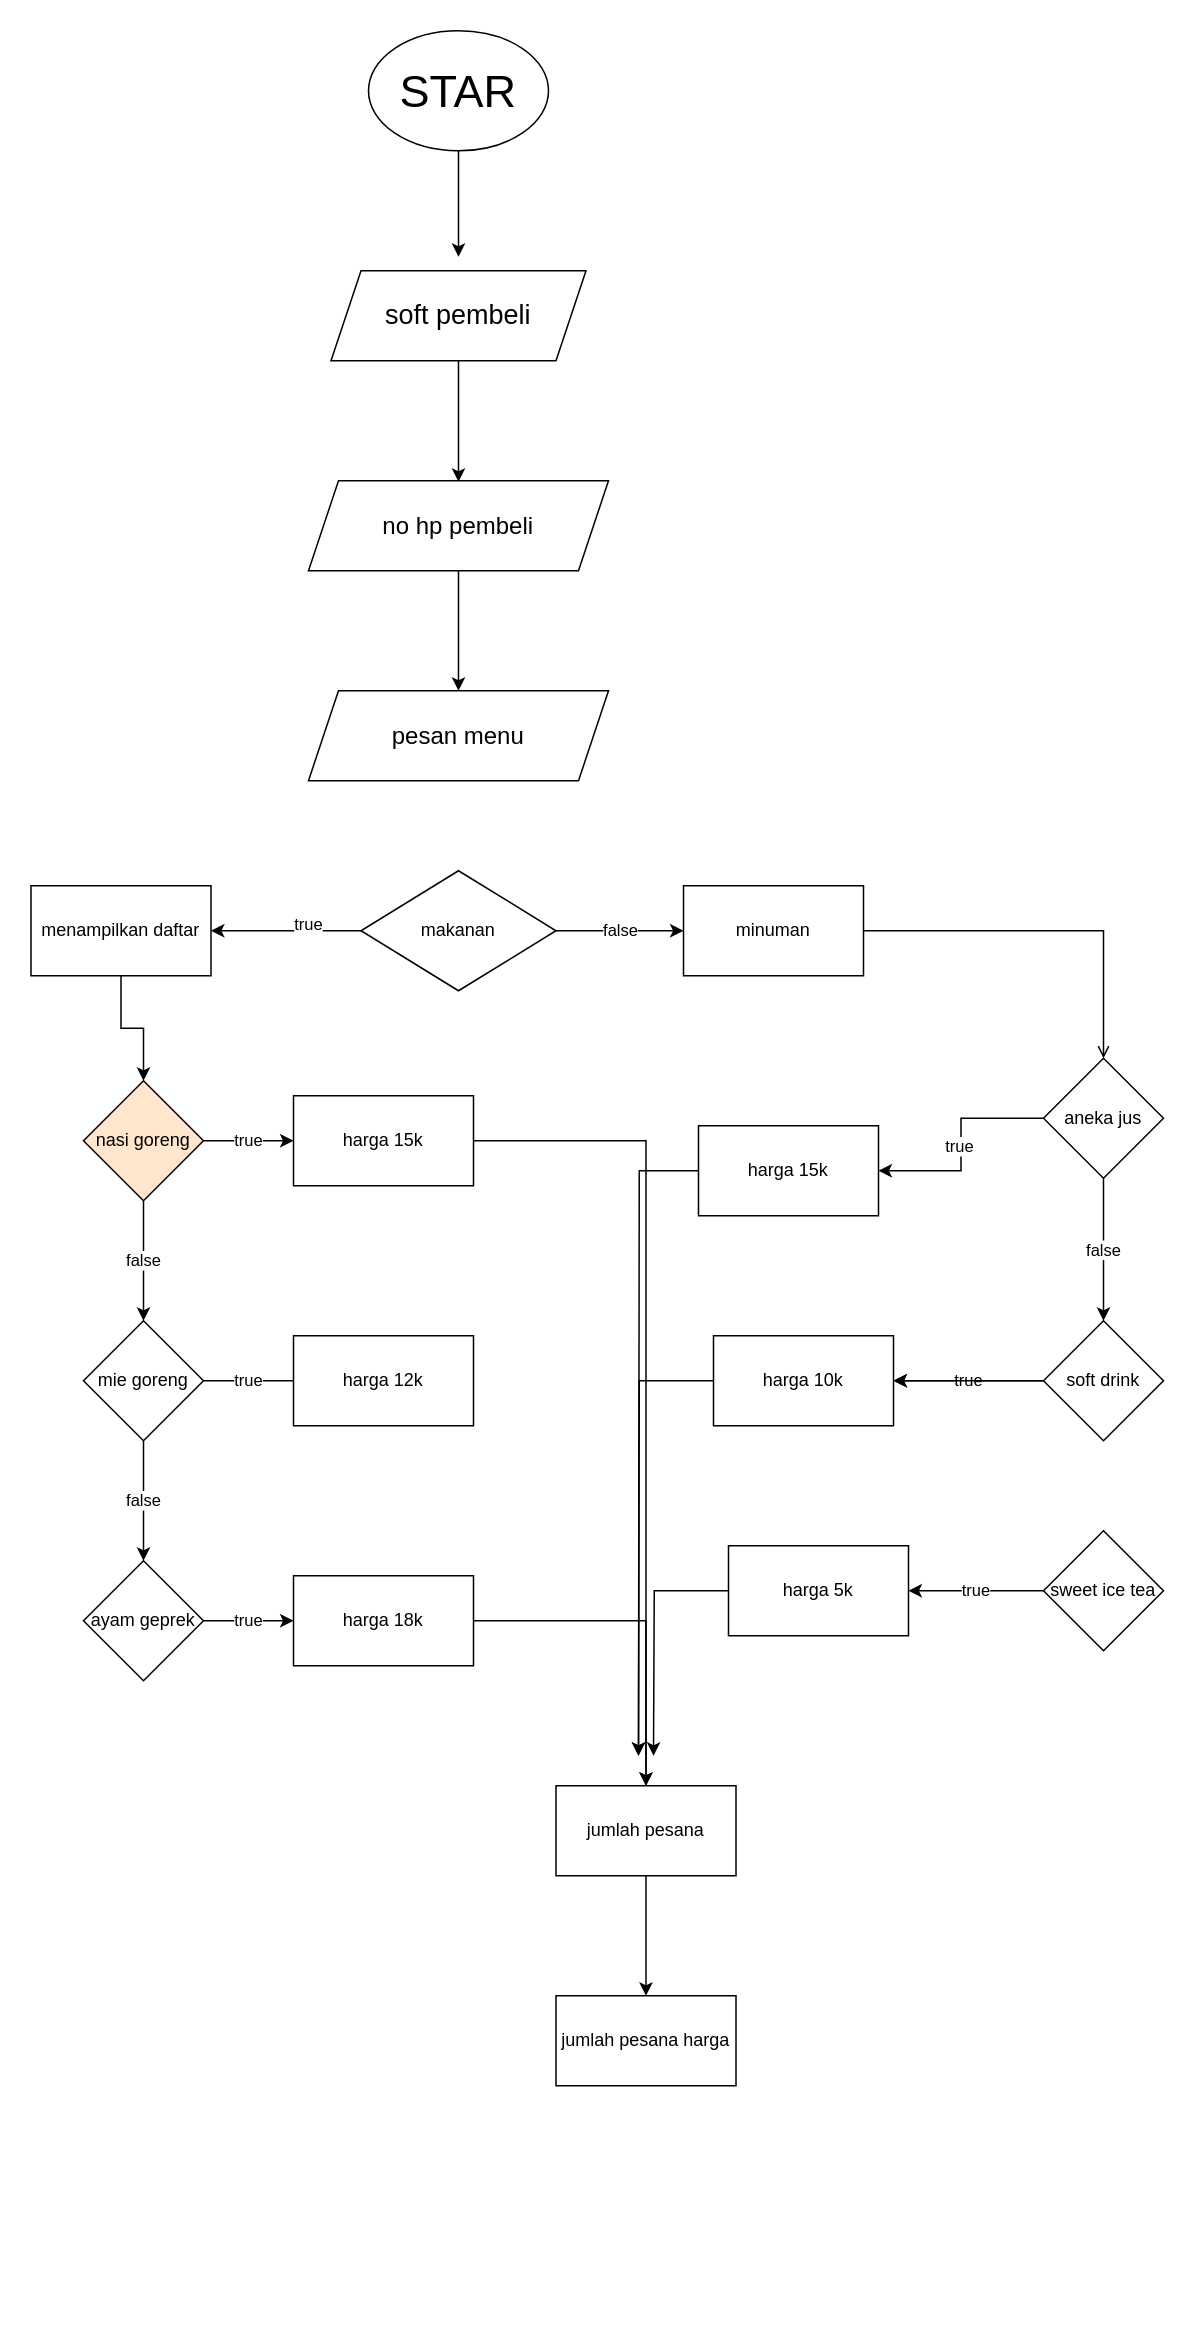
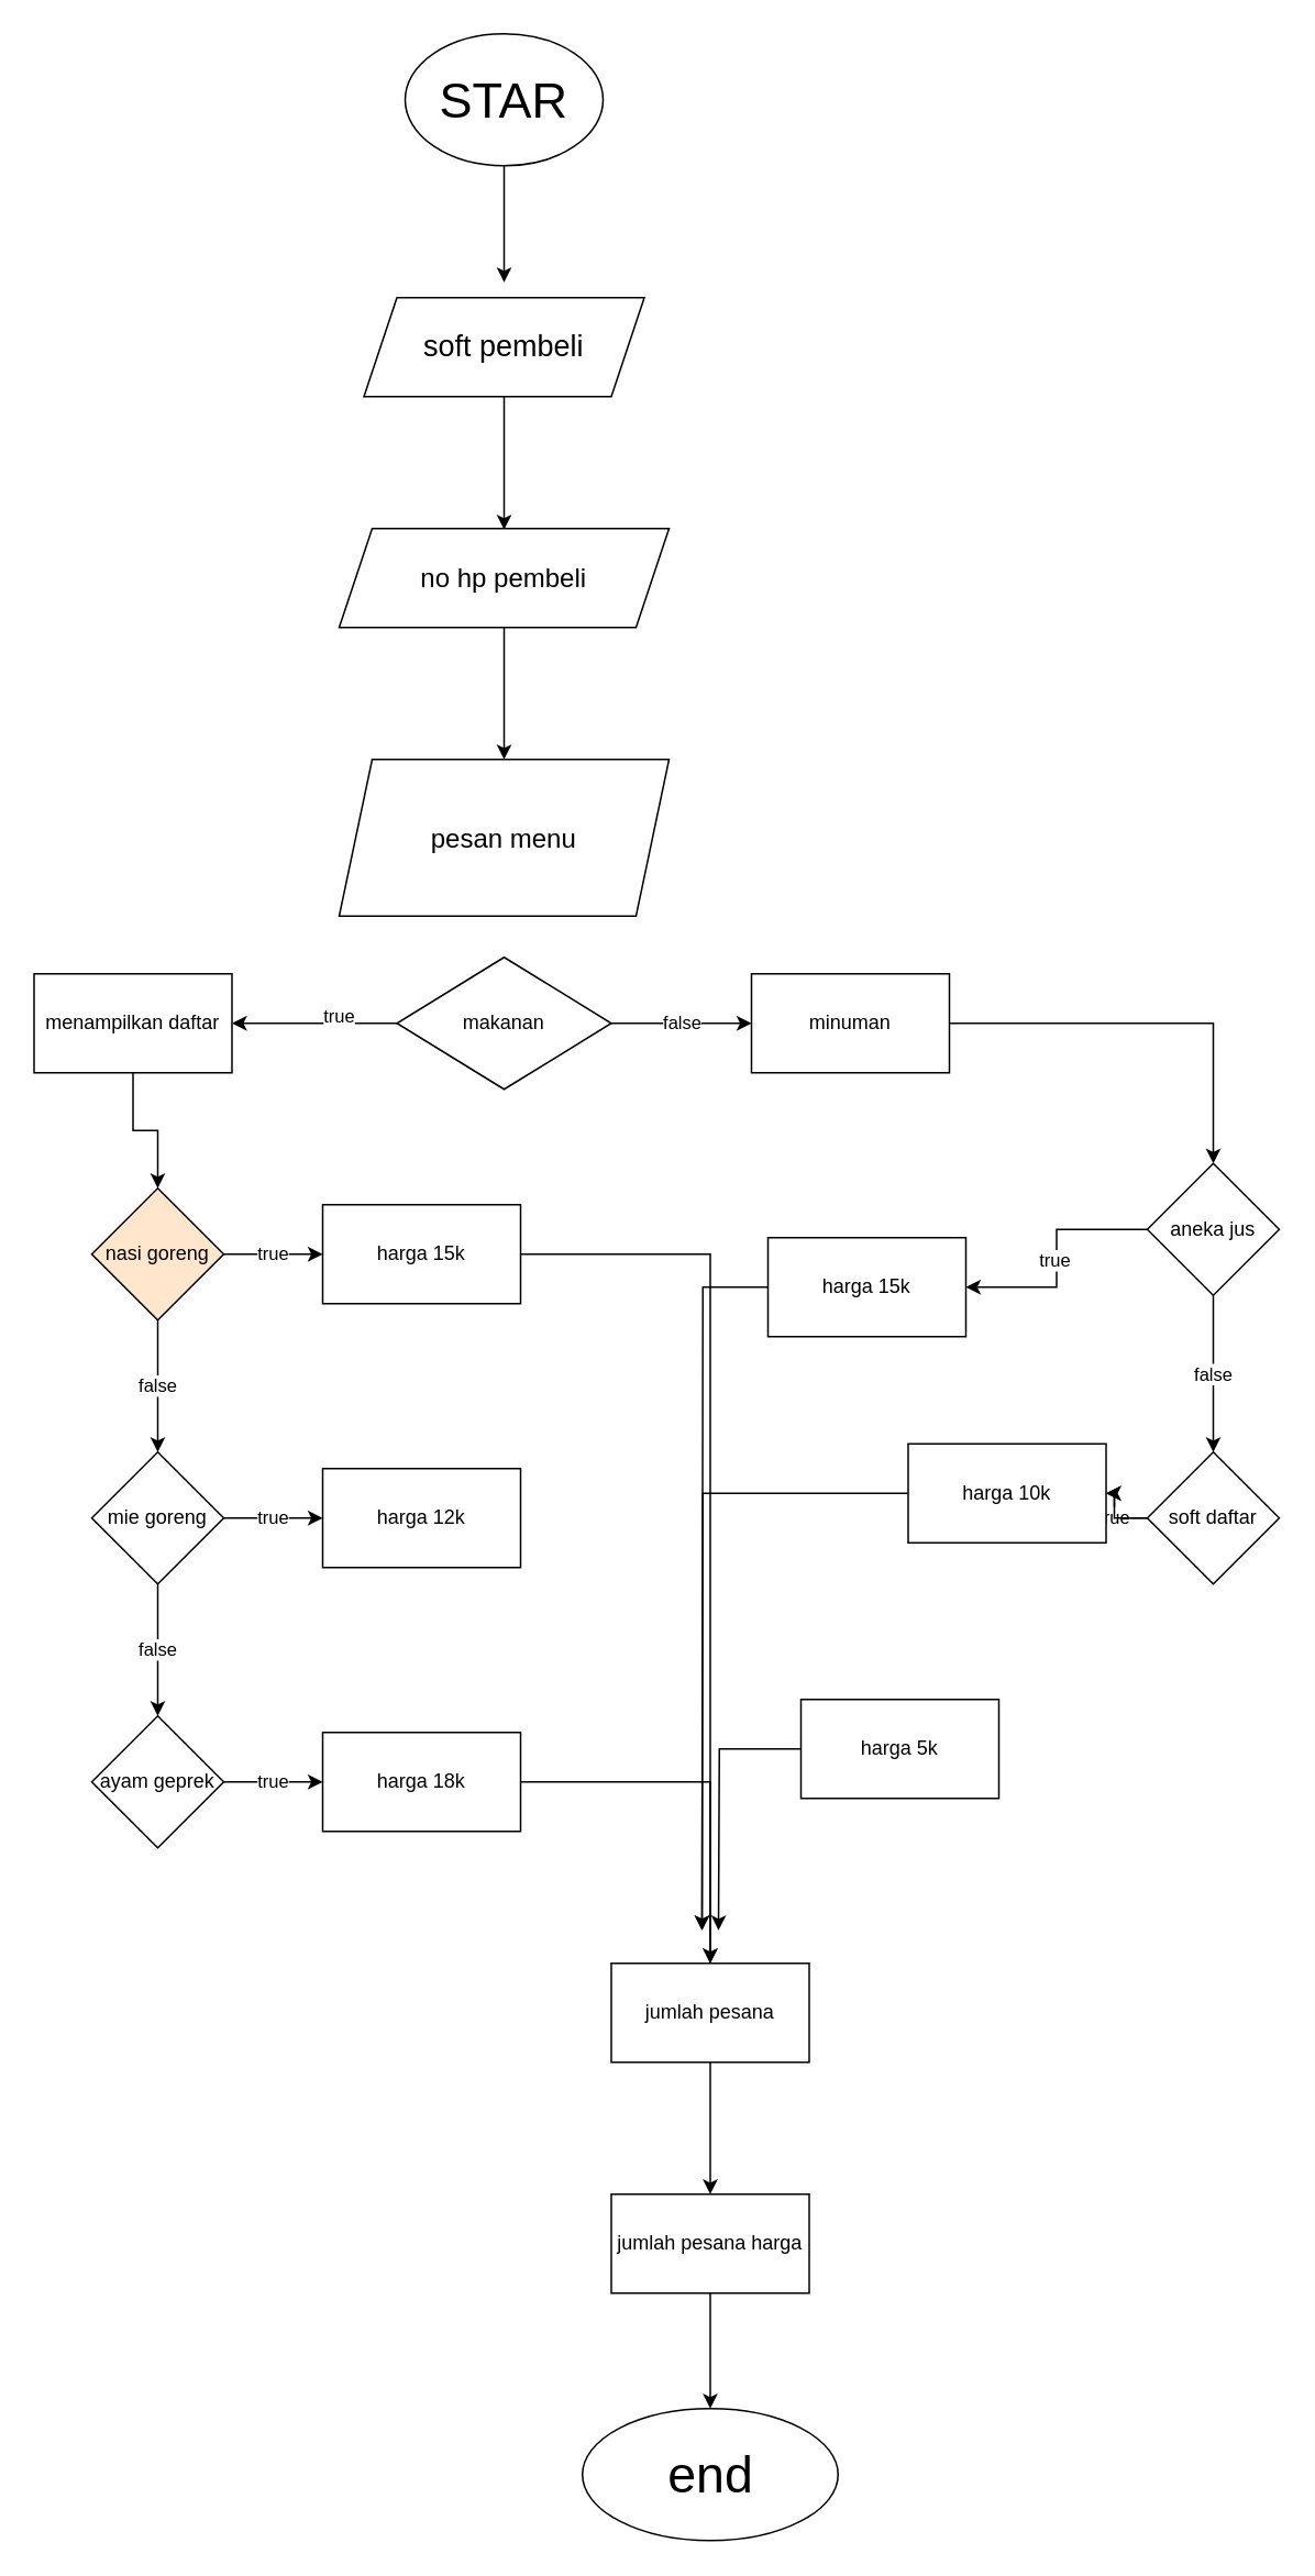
  <mxCell id="0" />
  <mxCell id="1" parent="0" />
  <mxCell id="2" value="&lt;font style=&quot;font-size: 30px;&quot;&gt;STAR&lt;/font&gt;" style="ellipse;whiteSpace=wrap;html=1;" vertex="1" parent="1"><mxGeometry x="245" y="20" width="120" height="80" as="geometry" /></mxCell>
  <mxCell id="3" value="" style="endArrow=classic;html=1;rounded=0;" edge="1" parent="1" source="2"><mxGeometry width="50" height="50" relative="1" as="geometry"><mxPoint x="305" y="150" as="sourcePoint" /><mxPoint x="305" y="170.711" as="targetPoint" /></mxGeometry></mxCell>
  <mxCell id="4" value="&lt;font style=&quot;font-size: 18px;&quot;&gt;soft pembeli&lt;/font&gt;" style="shape=parallelogram;perimeter=parallelogramPerimeter;whiteSpace=wrap;html=1;fixedSize=1;" vertex="1" parent="1"><mxGeometry x="220" y="180" width="170" height="60" as="geometry" /></mxCell>
  <mxCell id="5" value="" style="endArrow=classic;html=1;rounded=0;" edge="1" parent="1" source="4"><mxGeometry width="50" height="50" relative="1" as="geometry"><mxPoint x="305" y="300" as="sourcePoint" /><mxPoint x="305" y="320.711" as="targetPoint" /></mxGeometry></mxCell>
  <mxCell id="6" value="" style="edgeStyle=orthogonalEdgeStyle;rounded=0;orthogonalLoop=1;jettySize=auto;html=1;" edge="1" parent="1" source="7" target="8"><mxGeometry relative="1" as="geometry" /></mxCell>
  <mxCell id="7" value="&lt;span style=&quot;font-size: 16px;&quot;&gt;no hp pembeli&lt;/span&gt;" style="shape=parallelogram;perimeter=parallelogramPerimeter;whiteSpace=wrap;html=1;fixedSize=1;" vertex="1" parent="1"><mxGeometry x="205" y="320" width="200" height="60" as="geometry" /></mxCell>
- <mxCell id="8" value="&lt;span style=&quot;font-size: 16px;&quot;&gt;pesan menu&lt;/span&gt;" style="shape=parallelogram;perimeter=parallelogramPerimeter;whiteSpace=wrap;html=1;fixedSize=1;" vertex="1" parent="1"><mxGeometry x="205" y="460" width="200" height="60" as="geometry" /></mxCell>
+ <mxCell id="8" value="&lt;span style=&quot;font-size: 16px;&quot;&gt;pesan menu&lt;/span&gt;" style="shape=parallelogram;perimeter=parallelogramPerimeter;whiteSpace=wrap;html=1;fixedSize=1;" vertex="1" parent="1"><mxGeometry x="205" y="460" width="200" height="95" as="geometry" /></mxCell>
  <mxCell id="9" value="" style="edgeStyle=orthogonalEdgeStyle;rounded=0;orthogonalLoop=1;jettySize=auto;html=1;" edge="1" parent="1" source="12" target="14"><mxGeometry relative="1" as="geometry" /></mxCell>
  <mxCell id="10" value="true" style="edgeLabel;html=1;align=center;verticalAlign=middle;resizable=0;points=[];" vertex="1" connectable="0" parent="9"><mxGeometry x="-0.286" y="-5" relative="1" as="geometry"><mxPoint as="offset" /></mxGeometry></mxCell>
  <mxCell id="11" value="false" style="edgeStyle=orthogonalEdgeStyle;rounded=0;orthogonalLoop=1;jettySize=auto;html=1;" edge="1" parent="1" source="12" target="29"><mxGeometry relative="1" as="geometry" /></mxCell>
  <mxCell id="12" value="makanan" style="rhombus;whiteSpace=wrap;html=1;" vertex="1" parent="1"><mxGeometry x="240" y="580" width="130" height="80" as="geometry" /></mxCell>
  <mxCell id="13" value="" style="edgeStyle=orthogonalEdgeStyle;rounded=0;orthogonalLoop=1;jettySize=auto;html=1;" edge="1" parent="1" source="14" target="17"><mxGeometry relative="1" as="geometry" /></mxCell>
  <mxCell id="14" value="menampilkan daftar" style="whiteSpace=wrap;html=1;" vertex="1" parent="1"><mxGeometry x="20" y="590" width="120" height="60" as="geometry" /></mxCell>
  <mxCell id="15" value="false" style="edgeStyle=orthogonalEdgeStyle;rounded=0;orthogonalLoop=1;jettySize=auto;html=1;" edge="1" parent="1" source="17" target="20"><mxGeometry relative="1" as="geometry" /></mxCell>
  <mxCell id="16" value="true" style="edgeStyle=orthogonalEdgeStyle;rounded=0;orthogonalLoop=1;jettySize=auto;html=1;" edge="1" parent="1" source="17" target="24"><mxGeometry relative="1" as="geometry" /></mxCell>
  <mxCell id="17" value="nasi goreng" style="rhombus;whiteSpace=wrap;html=1;fillColor=#ffe6cc;" vertex="1" parent="1"><mxGeometry x="55" y="720" width="80" height="80" as="geometry" /></mxCell>
  <mxCell id="18" value="false" style="edgeStyle=orthogonalEdgeStyle;rounded=0;orthogonalLoop=1;jettySize=auto;html=1;" edge="1" parent="1" source="20" target="22"><mxGeometry relative="1" as="geometry" /></mxCell>
- <mxCell id="19" value="true" style="edgeStyle=orthogonalEdgeStyle;rounded=0;orthogonalLoop=1;jettySize=auto;html=1;endArrow=none;" edge="1" parent="1" source="20" target="25"><mxGeometry relative="1" as="geometry" /></mxCell>
+ <mxCell id="19" value="true" style="edgeStyle=orthogonalEdgeStyle;rounded=0;orthogonalLoop=1;jettySize=auto;html=1;" edge="1" parent="1" source="20" target="25"><mxGeometry relative="1" as="geometry" /></mxCell>
  <mxCell id="20" value="mie goreng" style="rhombus;whiteSpace=wrap;html=1;" vertex="1" parent="1"><mxGeometry x="55" y="880" width="80" height="80" as="geometry" /></mxCell>
  <mxCell id="21" value="true" style="edgeStyle=orthogonalEdgeStyle;rounded=0;orthogonalLoop=1;jettySize=auto;html=1;" edge="1" parent="1" source="22" target="27"><mxGeometry relative="1" as="geometry" /></mxCell>
  <mxCell id="22" value="ayam geprek" style="rhombus;whiteSpace=wrap;html=1;" vertex="1" parent="1"><mxGeometry x="55" y="1040" width="80" height="80" as="geometry" /></mxCell>
  <mxCell id="23" style="edgeStyle=orthogonalEdgeStyle;rounded=0;orthogonalLoop=1;jettySize=auto;html=1;entryX=0.5;entryY=0;entryDx=0;entryDy=0;" edge="1" parent="1" source="24" target="43"><mxGeometry relative="1" as="geometry" /></mxCell>
  <mxCell id="24" value="harga 15k" style="whiteSpace=wrap;html=1;" vertex="1" parent="1"><mxGeometry x="195" y="730" width="120" height="60" as="geometry" /></mxCell>
  <mxCell id="25" value="harga 12k" style="whiteSpace=wrap;html=1;" vertex="1" parent="1"><mxGeometry x="195" y="890" width="120" height="60" as="geometry" /></mxCell>
  <mxCell id="26" style="edgeStyle=orthogonalEdgeStyle;rounded=0;orthogonalLoop=1;jettySize=auto;html=1;entryX=0.5;entryY=0;entryDx=0;entryDy=0;" edge="1" parent="1" source="27" target="43"><mxGeometry relative="1" as="geometry" /></mxCell>
  <mxCell id="27" value="harga 18k" style="whiteSpace=wrap;html=1;" vertex="1" parent="1"><mxGeometry x="195" y="1050" width="120" height="60" as="geometry" /></mxCell>
- <mxCell id="28" value="" style="edgeStyle=orthogonalEdgeStyle;rounded=0;orthogonalLoop=1;jettySize=auto;html=1;endArrow=open;" edge="1" parent="1" source="29" target="33"><mxGeometry relative="1" as="geometry" /></mxCell>
+ <mxCell id="28" value="" style="edgeStyle=orthogonalEdgeStyle;rounded=0;orthogonalLoop=1;jettySize=auto;html=1;" edge="1" parent="1" source="29" target="33"><mxGeometry relative="1" as="geometry" /></mxCell>
  <mxCell id="29" value="minuman" style="whiteSpace=wrap;html=1;" vertex="1" parent="1"><mxGeometry x="455" y="590" width="120" height="60" as="geometry" /></mxCell>
  <mxCell id="30" value="false" style="edgeStyle=orthogonalEdgeStyle;rounded=0;orthogonalLoop=1;jettySize=auto;html=1;" edge="1" parent="1" source="33" target="35"><mxGeometry relative="1" as="geometry" /></mxCell>
  <mxCell id="31" value="" style="edgeStyle=orthogonalEdgeStyle;rounded=0;orthogonalLoop=1;jettySize=auto;html=1;" edge="1" parent="1" source="33" target="39"><mxGeometry relative="1" as="geometry" /></mxCell>
  <mxCell id="32" value="true" style="edgeLabel;html=1;align=center;verticalAlign=middle;resizable=0;points=[];" vertex="1" connectable="0" parent="31"><mxGeometry y="-2" relative="1" as="geometry"><mxPoint as="offset" /></mxGeometry></mxCell>
  <mxCell id="33" value="aneka jus" style="rhombus;whiteSpace=wrap;html=1;" vertex="1" parent="1"><mxGeometry x="695" y="705" width="80" height="80" as="geometry" /></mxCell>
  <mxCell id="34" value="true" style="edgeStyle=orthogonalEdgeStyle;rounded=0;orthogonalLoop=1;jettySize=auto;html=1;" edge="1" parent="1" source="35" target="49"><mxGeometry relative="1" as="geometry" /></mxCell>
- <mxCell id="35" value="soft drink" style="rhombus;whiteSpace=wrap;html=1;" vertex="1" parent="1"><mxGeometry x="695" y="880" width="80" height="80" as="geometry" /></mxCell>
- <mxCell id="36" value="true" style="edgeStyle=orthogonalEdgeStyle;rounded=0;orthogonalLoop=1;jettySize=auto;html=1;" edge="1" parent="1" source="37" target="41"><mxGeometry relative="1" as="geometry" /></mxCell>
- <mxCell id="37" value="sweet ice tea" style="rhombus;whiteSpace=wrap;html=1;" vertex="1" parent="1"><mxGeometry x="695" y="1020" width="80" height="80" as="geometry" /></mxCell>
+ <mxCell id="35" value="soft daftar" style="rhombus;whiteSpace=wrap;html=1;" vertex="1" parent="1"><mxGeometry x="695" y="880" width="80" height="80" as="geometry" /></mxCell>
  <mxCell id="38" style="edgeStyle=orthogonalEdgeStyle;rounded=0;orthogonalLoop=1;jettySize=auto;html=1;" edge="1" parent="1" source="39"><mxGeometry relative="1" as="geometry"><mxPoint x="425" y="1170" as="targetPoint" /></mxGeometry></mxCell>
  <mxCell id="39" value="harga 15k" style="whiteSpace=wrap;html=1;" vertex="1" parent="1"><mxGeometry x="465" y="750" width="120" height="60" as="geometry" /></mxCell>
  <mxCell id="40" style="edgeStyle=orthogonalEdgeStyle;rounded=0;orthogonalLoop=1;jettySize=auto;html=1;" edge="1" parent="1" source="41"><mxGeometry relative="1" as="geometry"><mxPoint x="435" y="1170" as="targetPoint" /></mxGeometry></mxCell>
  <mxCell id="41" value="harga 5k" style="whiteSpace=wrap;html=1;" vertex="1" parent="1"><mxGeometry x="485" y="1030" width="120" height="60" as="geometry" /></mxCell>
  <mxCell id="42" value="" style="edgeStyle=orthogonalEdgeStyle;rounded=0;orthogonalLoop=1;jettySize=auto;html=1;" edge="1" parent="1" source="43" target="45"><mxGeometry relative="1" as="geometry" /></mxCell>
  <mxCell id="43" value="jumlah pesana" style="rounded=0;whiteSpace=wrap;html=1;" vertex="1" parent="1"><mxGeometry x="370" y="1190" width="120" height="60" as="geometry" /></mxCell>
+ <mxCell id="44" value="" style="edgeStyle=orthogonalEdgeStyle;rounded=0;orthogonalLoop=1;jettySize=auto;html=1;" edge="1" parent="1" source="45" target="46"><mxGeometry relative="1" as="geometry" /></mxCell>
  <mxCell id="45" value="jumlah pesana harga" style="rounded=0;whiteSpace=wrap;html=1;" vertex="1" parent="1"><mxGeometry x="370" y="1330" width="120" height="60" as="geometry" /></mxCell>
+ <mxCell id="46" value="&lt;font style=&quot;font-size: 31px;&quot;&gt;end&lt;/font&gt;" style="ellipse;whiteSpace=wrap;html=1;rounded=0;" vertex="1" parent="1"><mxGeometry x="352.5" y="1460" width="155" height="80" as="geometry" /></mxCell>
  <mxCell id="47" value="" style="edgeStyle=orthogonalEdgeStyle;rounded=0;orthogonalLoop=1;jettySize=auto;html=1;" edge="1" parent="1" source="35" target="49"><mxGeometry relative="1" as="geometry"><mxPoint x="755" y="920" as="sourcePoint" /><mxPoint x="515" y="1040" as="targetPoint" /></mxGeometry></mxCell>
  <mxCell id="48" style="edgeStyle=orthogonalEdgeStyle;rounded=0;orthogonalLoop=1;jettySize=auto;html=1;" edge="1" parent="1" source="49"><mxGeometry relative="1" as="geometry"><mxPoint x="425" y="1170" as="targetPoint" /></mxGeometry></mxCell>
- <mxCell id="49" value="harga 10k" style="whiteSpace=wrap;html=1;" vertex="1" parent="1"><mxGeometry x="475" y="890" width="120" height="60" as="geometry" /></mxCell>
+ <mxCell id="49" value="harga 10k" style="whiteSpace=wrap;html=1;" vertex="1" parent="1"><mxGeometry x="550" y="875" width="120" height="60" as="geometry" /></mxCell>
